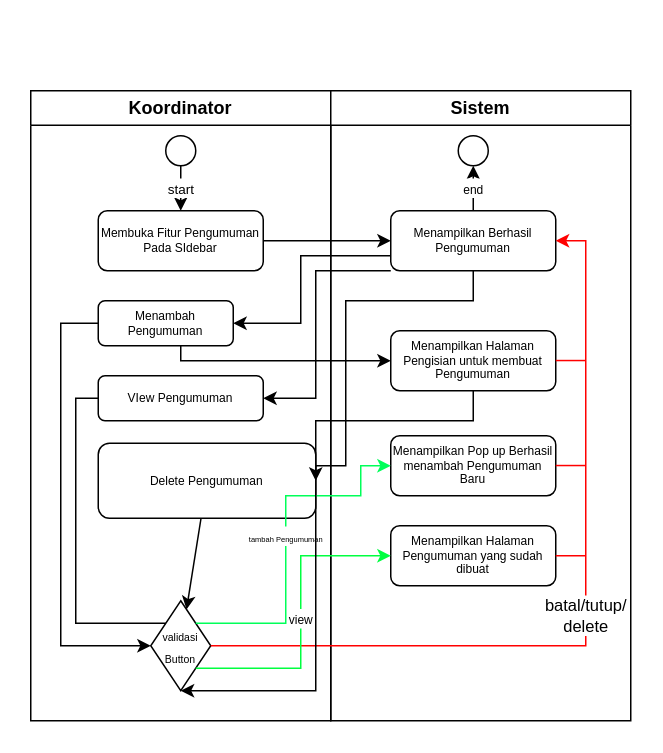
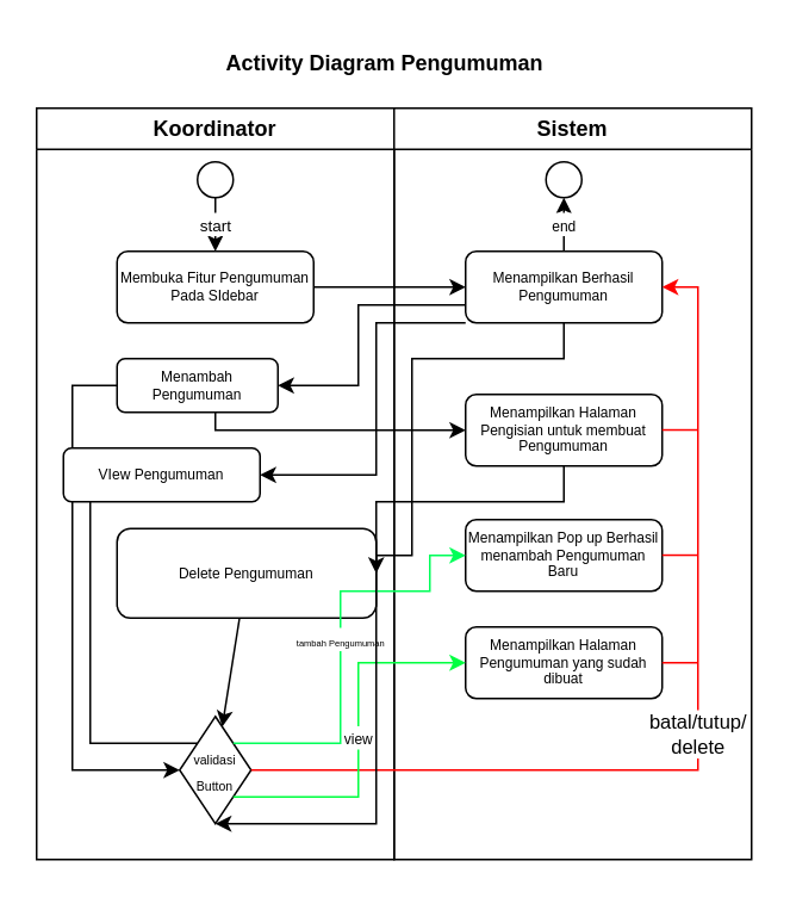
  <mxCell id="0" />
  <mxCell id="1" parent="0" />
  <mxCell id="2" value="Koordinator" style="swimlane;whiteSpace=wrap;html=1;" parent="1" vertex="1"><mxGeometry x="20" y="60" width="200" height="420" as="geometry" /></mxCell>
  <mxCell id="3" value="&lt;font style=&quot;font-size: 9px;&quot;&gt;start&lt;/font&gt;" style="rounded=0;orthogonalLoop=1;jettySize=auto;html=1;" parent="2" source="4" target="5" edge="1"><mxGeometry relative="1" as="geometry" /></mxCell>
  <mxCell id="4" value="" style="ellipse;whiteSpace=wrap;html=1;aspect=fixed;" parent="2" vertex="1"><mxGeometry x="90" y="30" width="20" height="20" as="geometry" /></mxCell>
  <mxCell id="5" value="Membuka Fitur Pengumuman Pada SIdebar" style="rounded=1;whiteSpace=wrap;html=1;fontSize=8;" parent="2" vertex="1"><mxGeometry x="45" y="80" width="110" height="40" as="geometry" /></mxCell>
  <mxCell id="6" style="edgeStyle=orthogonalEdgeStyle;rounded=0;orthogonalLoop=1;jettySize=auto;html=1;entryX=0;entryY=0.5;entryDx=0;entryDy=0;" parent="2" source="7" target="12" edge="1"><mxGeometry relative="1" as="geometry"><Array as="points"><mxPoint x="20" y="155" /><mxPoint x="20" y="370" /></Array></mxGeometry></mxCell>
  <mxCell id="7" value="Menambah Pengumuman" style="rounded=1;whiteSpace=wrap;html=1;fontSize=8;" parent="2" vertex="1"><mxGeometry x="45" y="140" width="90" height="30" as="geometry" /></mxCell>
  <mxCell id="8" style="edgeStyle=orthogonalEdgeStyle;rounded=0;orthogonalLoop=1;jettySize=auto;html=1;entryX=0;entryY=0;entryDx=0;entryDy=0;elbow=vertical;endArrow=none;" parent="2" source="9" target="12" edge="1"><mxGeometry relative="1" as="geometry"><Array as="points"><mxPoint x="30" y="205" /><mxPoint x="30" y="355" /></Array></mxGeometry></mxCell>
- <mxCell id="9" value="VIew Pengumuman" style="rounded=1;whiteSpace=wrap;html=1;fontSize=8;" parent="2" vertex="1"><mxGeometry x="45" y="190" width="110" height="30" as="geometry" /></mxCell>
+ <mxCell id="9" value="VIew Pengumuman" style="rounded=1;whiteSpace=wrap;html=1;fontSize=8;" parent="2" vertex="1"><mxGeometry x="15" y="190" width="110" height="30" as="geometry" /></mxCell>
  <mxCell id="10" style="rounded=0;orthogonalLoop=1;jettySize=auto;html=1;" parent="2" source="11" target="12" edge="1"><mxGeometry relative="1" as="geometry" /></mxCell>
  <mxCell id="11" value="Delete Pengumuman" style="rounded=1;whiteSpace=wrap;html=1;fontSize=8;" parent="2" vertex="1"><mxGeometry x="45" y="235" width="145" height="50" as="geometry" /></mxCell>
  <mxCell id="12" value="&lt;font style=&quot;font-size: 7px;&quot;&gt;validasi Button&lt;/font&gt;" style="rhombus;whiteSpace=wrap;html=1;" parent="2" vertex="1"><mxGeometry x="80" y="340" width="40" height="60" as="geometry" /></mxCell>
  <mxCell id="13" value="Sistem" style="swimlane;whiteSpace=wrap;html=1;" parent="1" vertex="1"><mxGeometry x="220" y="60" width="200" height="420" as="geometry" /></mxCell>
  <mxCell id="14" value="&lt;font style=&quot;font-size: 8px;&quot;&gt;end&lt;/font&gt;" style="edgeStyle=orthogonalEdgeStyle;rounded=0;orthogonalLoop=1;jettySize=auto;html=1;entryX=0.5;entryY=1;entryDx=0;entryDy=0;" parent="13" source="15" target="20" edge="1"><mxGeometry relative="1" as="geometry" /></mxCell>
  <mxCell id="15" value="Menampilkan Berhasil Pengumuman" style="rounded=1;whiteSpace=wrap;html=1;fontSize=8;" parent="13" vertex="1"><mxGeometry x="40" y="80" width="110" height="40" as="geometry" /></mxCell>
  <mxCell id="16" value="Menampilkan Halaman Pengisian untuk membuat Pengumuman" style="rounded=1;whiteSpace=wrap;html=1;fontSize=8;" parent="13" vertex="1"><mxGeometry x="40" y="160" width="110" height="40" as="geometry" /></mxCell>
  <mxCell id="17" value="Menampilkan Pop up Berhasil menambah Pengumuman Baru" style="rounded=1;whiteSpace=wrap;html=1;fontSize=8;" parent="13" vertex="1"><mxGeometry x="40" y="230" width="110" height="40" as="geometry" /></mxCell>
  <mxCell id="18" value="Menampilkan Halaman Pengumuman yang sudah dibuat" style="rounded=1;whiteSpace=wrap;html=1;fontSize=8;" parent="13" vertex="1"><mxGeometry x="40" y="290" width="110" height="40" as="geometry" /></mxCell>
  <mxCell id="19" value="batal/tutup/&lt;br&gt;delete" style="rounded=0;orthogonalLoop=1;jettySize=auto;html=1;edgeStyle=orthogonalEdgeStyle;entryX=1;entryY=0.5;entryDx=0;entryDy=0;strokeColor=#ff0000;" parent="13" target="15" edge="1"><mxGeometry relative="1" as="geometry"><mxPoint x="-80" y="370" as="sourcePoint" /><mxPoint x="160" y="100" as="targetPoint" /><Array as="points"><mxPoint x="170" y="370" /><mxPoint x="170" y="100" /></Array></mxGeometry></mxCell>
  <mxCell id="20" value="" style="ellipse;whiteSpace=wrap;html=1;aspect=fixed;" parent="13" vertex="1"><mxGeometry x="85" y="30" width="20" height="20" as="geometry" /></mxCell>
  <mxCell id="21" value="" style="endArrow=none;html=1;rounded=0;strokeColor=#ff0000;" edge="1" parent="13" source="18"><mxGeometry width="50" height="50" relative="1" as="geometry"><mxPoint x="120" y="350" as="sourcePoint" /><mxPoint x="170" y="310" as="targetPoint" /></mxGeometry></mxCell>
  <mxCell id="22" value="" style="endArrow=none;html=1;rounded=0;strokeColor=#ff0000;" edge="1" parent="13"><mxGeometry width="50" height="50" relative="1" as="geometry"><mxPoint x="150" y="249.86" as="sourcePoint" /><mxPoint x="170" y="249.86" as="targetPoint" /></mxGeometry></mxCell>
  <mxCell id="23" value="" style="endArrow=none;html=1;rounded=0;strokeColor=#ff0000;" edge="1" parent="13"><mxGeometry width="50" height="50" relative="1" as="geometry"><mxPoint x="150" y="179.86" as="sourcePoint" /><mxPoint x="170" y="179.86" as="targetPoint" /></mxGeometry></mxCell>
+ <mxCell id="24" value="&lt;b&gt;Activity Diagram Pengumuman&lt;/b&gt;" style="text;html=1;align=center;verticalAlign=middle;whiteSpace=wrap;rounded=0;" parent="1" vertex="1"><mxGeometry x="110" y="20" width="210" height="30" as="geometry" /></mxCell>
  <mxCell id="25" style="rounded=0;orthogonalLoop=1;jettySize=auto;html=1;entryX=0;entryY=0.5;entryDx=0;entryDy=0;" parent="1" source="5" target="15" edge="1"><mxGeometry relative="1" as="geometry" /></mxCell>
  <mxCell id="26" style="rounded=0;orthogonalLoop=1;jettySize=auto;html=1;entryX=1;entryY=0.5;entryDx=0;entryDy=0;edgeStyle=orthogonalEdgeStyle;" parent="1" source="15" target="7" edge="1"><mxGeometry relative="1" as="geometry"><Array as="points"><mxPoint x="200" y="170" /><mxPoint x="200" y="215" /></Array></mxGeometry></mxCell>
  <mxCell id="27" style="edgeStyle=orthogonalEdgeStyle;rounded=0;orthogonalLoop=1;jettySize=auto;html=1;entryX=0;entryY=0.5;entryDx=0;entryDy=0;" parent="1" source="7" target="16" edge="1"><mxGeometry relative="1" as="geometry"><Array as="points"><mxPoint x="120" y="240" /></Array></mxGeometry></mxCell>
  <mxCell id="28" style="rounded=0;orthogonalLoop=1;jettySize=auto;html=1;entryX=1;entryY=0.5;entryDx=0;entryDy=0;edgeStyle=orthogonalEdgeStyle;" parent="1" source="15" target="9" edge="1"><mxGeometry relative="1" as="geometry"><Array as="points"><mxPoint x="210" y="180" /><mxPoint x="210" y="265" /></Array></mxGeometry></mxCell>
  <mxCell id="29" style="rounded=0;orthogonalLoop=1;jettySize=auto;html=1;entryX=1;entryY=0.5;entryDx=0;entryDy=0;edgeStyle=orthogonalEdgeStyle;" parent="1" source="15" target="11" edge="1"><mxGeometry relative="1" as="geometry"><Array as="points"><mxPoint x="315" y="200" /><mxPoint x="230" y="200" /><mxPoint x="230" y="310" /></Array></mxGeometry></mxCell>
  <mxCell id="30" value="&lt;font style=&quot;font-size: 5px;&quot;&gt;tambah Pengumuman&lt;/font&gt;" style="edgeStyle=orthogonalEdgeStyle;rounded=0;orthogonalLoop=1;jettySize=auto;html=1;exitX=1;exitY=0;exitDx=0;exitDy=0;entryX=0;entryY=0.5;entryDx=0;entryDy=0;strokeColor=#00ff59;" parent="1" source="12" target="17" edge="1"><mxGeometry relative="1" as="geometry"><Array as="points"><mxPoint x="190" y="415" /><mxPoint x="190" y="330" /><mxPoint x="240" y="330" /><mxPoint x="240" y="310" /></Array></mxGeometry></mxCell>
  <mxCell id="31" value="&lt;font style=&quot;font-size: 8px;&quot;&gt;view&lt;/font&gt;" style="edgeStyle=orthogonalEdgeStyle;rounded=0;orthogonalLoop=1;jettySize=auto;html=1;exitX=1;exitY=1;exitDx=0;exitDy=0;entryX=0;entryY=0.5;entryDx=0;entryDy=0;strokeColor=#00ff40;" parent="1" source="12" target="18" edge="1"><mxGeometry relative="1" as="geometry" /></mxCell>
  <mxCell id="32" style="edgeStyle=orthogonalEdgeStyle;rounded=0;orthogonalLoop=1;jettySize=auto;html=1;" edge="1" parent="1" source="16" target="12"><mxGeometry relative="1" as="geometry"><Array as="points"><mxPoint x="315" y="280" /><mxPoint x="210" y="280" /><mxPoint x="210" y="460" /></Array></mxGeometry></mxCell>
